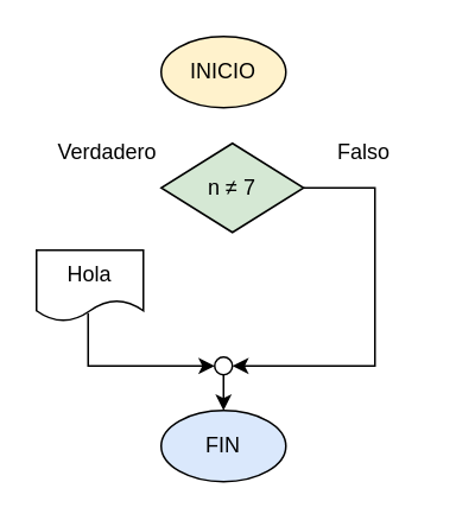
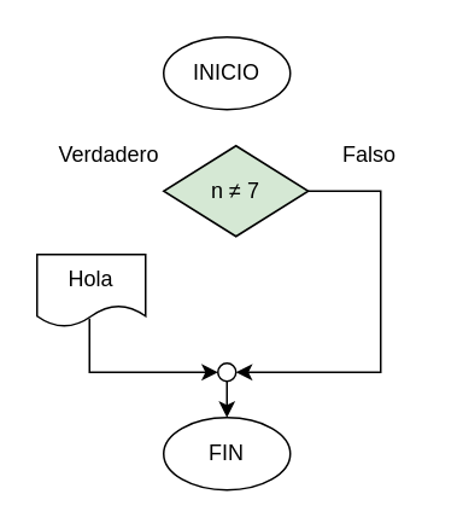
  <mxCell id="0" />
  <mxCell id="1" parent="0" />
- <mxCell id="2" value="INICIO" style="ellipse;whiteSpace=wrap;html=1;fillColor=#fff2cc;" vertex="1" parent="1"><mxGeometry x="90" y="20" width="70" height="40" as="geometry" /></mxCell>
- <mxCell id="3" value="FIN" style="ellipse;whiteSpace=wrap;html=1;fillColor=#dae8fc;" vertex="1" parent="1"><mxGeometry x="90" y="230" width="70" height="40" as="geometry" /></mxCell>
+ <mxCell id="2" value="INICIO" style="ellipse;whiteSpace=wrap;html=1;" vertex="1" parent="1"><mxGeometry x="90" y="20" width="70" height="40" as="geometry" /></mxCell>
+ <mxCell id="3" value="FIN" style="ellipse;whiteSpace=wrap;html=1;" vertex="1" parent="1"><mxGeometry x="90" y="230" width="70" height="40" as="geometry" /></mxCell>
  <mxCell id="4" style="edgeStyle=orthogonalEdgeStyle;rounded=0;orthogonalLoop=1;jettySize=auto;html=1;exitX=1;exitY=0.5;exitDx=0;exitDy=0;entryX=1;entryY=0.5;entryDx=0;entryDy=0;" edge="1" parent="1" source="5" target="9"><mxGeometry relative="1" as="geometry"><mxPoint x="204" y="140" as="targetPoint" /><Array as="points"><mxPoint x="210" y="105" /><mxPoint x="210" y="205" /></Array></mxGeometry></mxCell>
  <mxCell id="5" value="n ≠ 7" style="rhombus;whiteSpace=wrap;html=1;fillColor=#d5e8d4;" vertex="1" parent="1"><mxGeometry x="90" y="80" width="80" height="50" as="geometry" /></mxCell>
  <mxCell id="6" value="Hola" style="shape=document;whiteSpace=wrap;html=1;boundedLbl=1;" vertex="1" parent="1"><mxGeometry x="20" y="140" width="60" height="40" as="geometry" /></mxCell>
  <mxCell id="7" style="edgeStyle=orthogonalEdgeStyle;rounded=0;orthogonalLoop=1;jettySize=auto;html=1;exitX=0;exitY=0.5;exitDx=0;exitDy=0;startArrow=classic;startFill=1;endArrow=none;endFill=0;entryX=0.483;entryY=0.883;entryDx=0;entryDy=0;entryPerimeter=0;" edge="1" parent="1" source="9" target="6"><mxGeometry relative="1" as="geometry"><mxPoint x="0" y="220" as="targetPoint" /></mxGeometry></mxCell>
  <mxCell id="8" style="edgeStyle=orthogonalEdgeStyle;rounded=0;orthogonalLoop=1;jettySize=auto;html=1;exitX=0.5;exitY=1;exitDx=0;exitDy=0;entryX=0.5;entryY=0;entryDx=0;entryDy=0;" edge="1" parent="1" source="9" target="3"><mxGeometry relative="1" as="geometry" /></mxCell>
  <mxCell id="9" value="" style="ellipse;whiteSpace=wrap;html=1;aspect=fixed;" vertex="1" parent="1"><mxGeometry x="120" y="200" width="10" height="10" as="geometry" /></mxCell>
  <mxCell id="10" value="Verdadero" style="text;html=1;strokeColor=none;fillColor=none;align=center;verticalAlign=middle;whiteSpace=wrap;rounded=0;" vertex="1" parent="1"><mxGeometry x="30" y="70" width="60" height="30" as="geometry" /></mxCell>
  <mxCell id="11" value="Falso" style="text;html=1;strokeColor=none;fillColor=none;align=center;verticalAlign=middle;whiteSpace=wrap;rounded=0;" vertex="1" parent="1"><mxGeometry x="174" y="70" width="60" height="30" as="geometry" /></mxCell>
